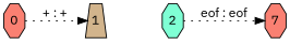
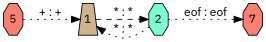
  digraph {
    fontname="IBM Plex Sans"
    rankdir=LR
    node [fillcolor=salmon fixedsize=true fontname="IBM Plex Sans" shape=octagon style=filled]
    edge [fontname="IBM Plex Sans" style=dotted]
-   0 [width=0.3]
+   0 [width=0.3 label=5]
    1 [fillcolor=tan shape=trapezium width=0.3]
    2 [fillcolor=aquamarine width=0.3]
    n4 [label=7 width=0.3]
    0 -> 1 [label="+ : +"]
+   1 -> 2 [label="* : *" style=dashed]
+   2 -> 1 [label="* : *"]
    2 -> n4 [label="eof : eof"]
  }
